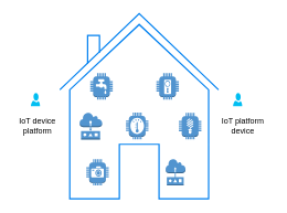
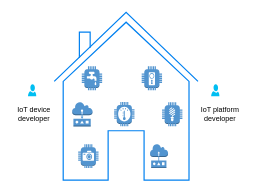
  <mxCell id="0" />
  <mxCell id="1" parent="0" />
  <mxCell id="2" value="" style="html=1;verticalLabelPosition=bottom;align=center;labelBackgroundColor=#ffffff;verticalAlign=top;strokeWidth=2;strokeColor=#0080F0;shadow=0;dashed=0;shape=mxgraph.ios7.icons.home;" vertex="1" parent="1"><mxGeometry x="90" y="20" width="240" height="280" as="geometry" /></mxCell>
  <mxCell id="3" value="" style="outlineConnect=0;dashed=0;verticalLabelPosition=bottom;verticalAlign=top;align=center;html=1;shape=mxgraph.aws3.sensor;fillColor=#5294CF;gradientColor=none;" vertex="1" parent="1"><mxGeometry x="250" y="240" width="30" height="40" as="geometry" /></mxCell>
  <mxCell id="4" value="" style="outlineConnect=0;dashed=0;verticalLabelPosition=bottom;verticalAlign=top;align=center;html=1;shape=mxgraph.aws3.actuator;fillColor=#5294CF;gradientColor=none;" vertex="1" parent="1"><mxGeometry x="120" y="170" width="34" height="40.5" as="geometry" /></mxCell>
  <mxCell id="5" value="" style="outlineConnect=0;dashed=0;verticalLabelPosition=bottom;verticalAlign=top;align=center;html=1;shape=mxgraph.aws3.camera;fillColor=#5294CF;gradientColor=none;" vertex="1" parent="1"><mxGeometry x="130" y="240" width="34" height="40" as="geometry" /></mxCell>
  <mxCell id="6" value="" style="outlineConnect=0;dashed=0;verticalLabelPosition=bottom;verticalAlign=top;align=center;html=1;shape=mxgraph.aws3.utility;fillColor=#5294CF;gradientColor=none;" vertex="1" parent="1"><mxGeometry x="136" y="110" width="34" height="40" as="geometry" /></mxCell>
  <mxCell id="7" value="" style="outlineConnect=0;dashed=0;verticalLabelPosition=bottom;verticalAlign=top;align=center;html=1;shape=mxgraph.aws3.door_lock;fillColor=#5294CF;gradientColor=none;" vertex="1" parent="1"><mxGeometry x="236" y="110" width="34" height="40" as="geometry" /></mxCell>
  <mxCell id="8" value="" style="outlineConnect=0;dashed=0;verticalLabelPosition=bottom;verticalAlign=top;align=center;html=1;shape=mxgraph.aws3.thermostat;fillColor=#5294CF;gradientColor=none;" vertex="1" parent="1"><mxGeometry x="190" y="169.5" width="34" height="40.5" as="geometry" /></mxCell>
  <mxCell id="9" value="" style="outlineConnect=0;dashed=0;verticalLabelPosition=bottom;verticalAlign=top;align=center;html=1;shape=mxgraph.aws3.lightbulb;fillColor=#5294CF;gradientColor=none;" vertex="1" parent="1"><mxGeometry x="270" y="170" width="34" height="40" as="geometry" /></mxCell>
  <mxCell id="10" value="" style="verticalLabelPosition=bottom;html=1;verticalAlign=top;align=center;strokeColor=none;fillColor=#00BEF2;shape=mxgraph.azure.user;" vertex="1" parent="1"><mxGeometry x="46.25" y="140" width="13.75" height="20" as="geometry" /></mxCell>
- <mxCell id="11" value="&lt;font style=&quot;font-size: 12px&quot;&gt;IoT device platform&lt;/font&gt;" style="text;html=1;strokeColor=none;fillColor=none;align=center;verticalAlign=middle;whiteSpace=wrap;rounded=0;" vertex="1" parent="1"><mxGeometry x="20" y="170" width="73.13" height="40" as="geometry" /></mxCell>
- <mxCell id="12" value="&lt;font style=&quot;font-size: 12px&quot;&gt;IoT platform device&lt;/font&gt;" style="text;html=1;strokeColor=none;fillColor=none;align=center;verticalAlign=middle;whiteSpace=wrap;rounded=0;" vertex="1" parent="1"><mxGeometry x="322" y="170" width="90" height="40.5" as="geometry" /></mxCell>
+ <mxCell id="11" value="&lt;font style=&quot;font-size: 12px&quot;&gt;IoT device developer&lt;/font&gt;" style="text;html=1;strokeColor=none;fillColor=none;align=center;verticalAlign=middle;whiteSpace=wrap;rounded=0;" vertex="1" parent="1"><mxGeometry x="20" y="170" width="73.13" height="40" as="geometry" /></mxCell>
+ <mxCell id="12" value="&lt;font style=&quot;font-size: 12px&quot;&gt;IoT platform developer&lt;/font&gt;" style="text;html=1;strokeColor=none;fillColor=none;align=center;verticalAlign=middle;whiteSpace=wrap;rounded=0;" vertex="1" parent="1"><mxGeometry x="322" y="170" width="90" height="40.5" as="geometry" /></mxCell>
  <mxCell id="13" value="" style="verticalLabelPosition=bottom;html=1;verticalAlign=top;align=center;strokeColor=none;fillColor=#00BEF2;shape=mxgraph.azure.user;" vertex="1" parent="1"><mxGeometry x="352" y="140" width="13.75" height="20" as="geometry" /></mxCell>
